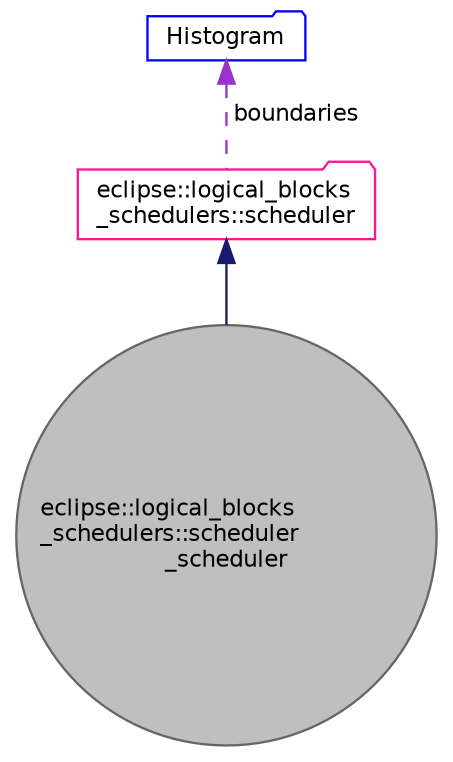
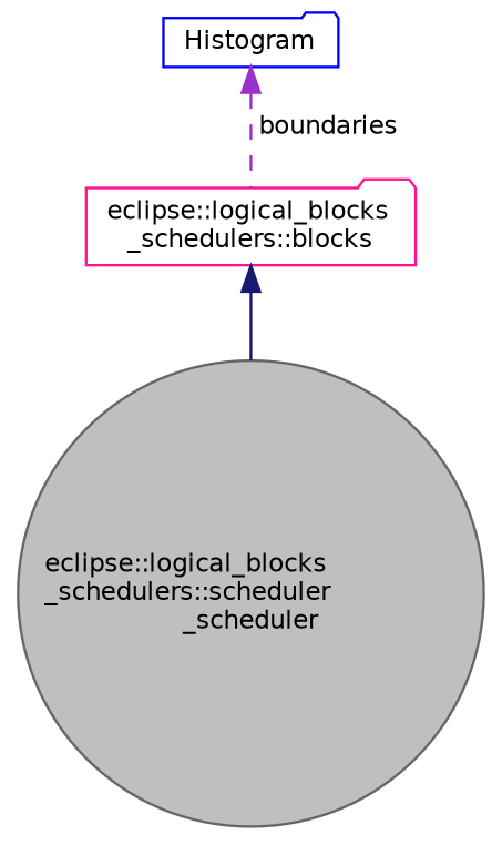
  digraph {
    node [fillcolor=white fontname=Helvetica fontsize=10 shape=folder style=filled]
    edge [dir=back fontname=Helvetica fontsize=10 labelfontname=Helvetica labelfontsize=10]
    n1 [color=gray40 fillcolor=grey75 fontcolor=black height=0.2 label="eclipse::logical_blocks\l_schedulers::scheduler\l_scheduler" shape=circle width=0.4]
-   n2 [color=deeppink height=0.2 label="eclipse::logical_blocks\l_schedulers::scheduler" width=0.4]
+   n2 [color=deeppink height=0.2 label="eclipse::logical_blocks\l_schedulers::blocks" width=0.4]
    n3 [color=blue height=0.2 label=Histogram width=0.4]
    n2 -> n1 [color=midnightblue style=solid]
    n3 -> n2 [color=darkorchid3 label=" boundaries" style=dashed]
  }
